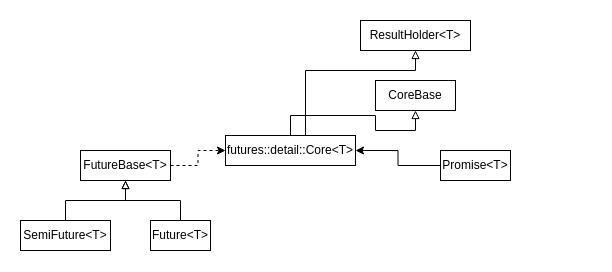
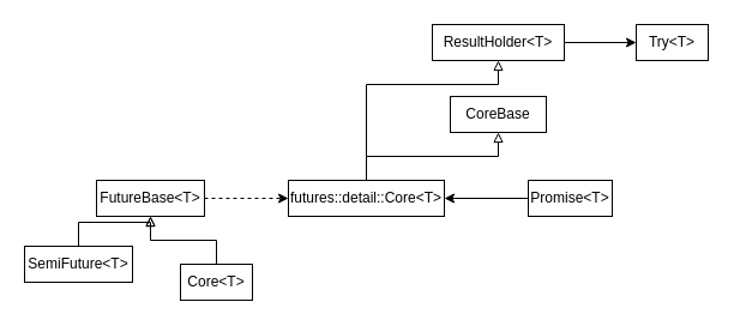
  <mxCell id="0" />
  <mxCell id="1" parent="0" />
  <mxCell id="2" value="" style="edgeStyle=orthogonalEdgeStyle;rounded=0;orthogonalLoop=1;jettySize=auto;html=1;align=center;verticalAlign=middle;endArrow=block;endFill=0;" parent="1" source="3" target="5" edge="1"><mxGeometry relative="1" as="geometry" /></mxCell>
- <mxCell id="3" value="Future&amp;lt;T&amp;gt;" style="text;whiteSpace=wrap;html=1;align=center;verticalAlign=middle;strokeColor=#000000;" parent="1" vertex="1"><mxGeometry x="150" y="220" width="60" height="30" as="geometry" /></mxCell>
+ <mxCell id="3" value="Core&amp;lt;T&amp;gt;" style="text;whiteSpace=wrap;html=1;align=center;verticalAlign=middle;strokeColor=#000000;" parent="1" vertex="1"><mxGeometry x="150" y="220" width="60" height="30" as="geometry" /></mxCell>
  <mxCell id="4" value="" style="edgeStyle=orthogonalEdgeStyle;rounded=0;orthogonalLoop=1;jettySize=auto;html=1;strokeColor=#000000;align=center;verticalAlign=middle;dashed=1;" parent="1" source="5" target="8" edge="1"><mxGeometry relative="1" as="geometry" /></mxCell>
  <mxCell id="5" value="FutureBase&amp;lt;T&amp;gt;" style="text;whiteSpace=wrap;html=1;align=center;verticalAlign=middle;strokeColor=#000000;" parent="1" vertex="1"><mxGeometry x="80" y="150" width="90" height="30" as="geometry" /></mxCell>
  <mxCell id="6" value="" style="edgeStyle=orthogonalEdgeStyle;rounded=0;orthogonalLoop=1;jettySize=auto;html=1;endArrow=block;endFill=0;strokeColor=#000000;align=center;verticalAlign=middle;" parent="1" source="8" target="10" edge="1"><mxGeometry relative="1" as="geometry"><Array as="points"><mxPoint x="305" y="70" /><mxPoint x="415" y="70" /></Array></mxGeometry></mxCell>
  <mxCell id="7" style="edgeStyle=orthogonalEdgeStyle;rounded=0;orthogonalLoop=1;jettySize=auto;html=1;entryX=0.5;entryY=1;entryDx=0;entryDy=0;endArrow=block;endFill=0;strokeColor=#000000;align=center;verticalAlign=middle;exitX=0.5;exitY=0;exitDx=0;exitDy=0;" parent="1" source="8" target="11" edge="1"><mxGeometry relative="1" as="geometry" /></mxCell>
- <mxCell id="8" value="futures::detail::Core&amp;lt;T&amp;gt;" style="text;whiteSpace=wrap;html=1;strokeColor=#000000;align=center;verticalAlign=middle;" parent="1" vertex="1"><mxGeometry x="225" y="135" width="130" height="30" as="geometry" /></mxCell>
+ <mxCell id="8" value="futures::detail::Core&amp;lt;T&amp;gt;" style="text;whiteSpace=wrap;html=1;strokeColor=#000000;align=center;verticalAlign=middle;" parent="1" vertex="1"><mxGeometry x="240" y="150" width="130" height="30" as="geometry" /></mxCell>
+ <mxCell id="9" value="" style="edgeStyle=orthogonalEdgeStyle;rounded=0;orthogonalLoop=1;jettySize=auto;html=1;endArrow=classic;endFill=1;strokeColor=#000000;align=center;verticalAlign=middle;" parent="1" source="10" target="12" edge="1"><mxGeometry relative="1" as="geometry" /></mxCell>
  <mxCell id="10" value="ResultHolder&amp;lt;T&amp;gt;" style="text;whiteSpace=wrap;html=1;strokeColor=#000000;align=center;verticalAlign=middle;" parent="1" vertex="1"><mxGeometry x="360" y="20" width="110" height="30" as="geometry" /></mxCell>
  <mxCell id="11" value="CoreBase" style="text;whiteSpace=wrap;html=1;strokeColor=#000000;align=center;verticalAlign=middle;" parent="1" vertex="1"><mxGeometry x="375" y="80" width="80" height="30" as="geometry" /></mxCell>
+ <mxCell id="12" value="Try&amp;lt;T&amp;gt;" style="text;whiteSpace=wrap;html=1;align=center;verticalAlign=middle;strokeColor=#000000;" parent="1" vertex="1"><mxGeometry x="530" y="20" width="60" height="30" as="geometry" /></mxCell>
  <mxCell id="13" value="" style="edgeStyle=orthogonalEdgeStyle;rounded=0;orthogonalLoop=1;jettySize=auto;html=1;endArrow=classic;endFill=1;strokeColor=#000000;align=center;verticalAlign=middle;" parent="1" source="14" target="8" edge="1"><mxGeometry relative="1" as="geometry" /></mxCell>
  <mxCell id="14" value="Promise&amp;lt;T&amp;gt;" style="text;whiteSpace=wrap;html=1;strokeColor=#000000;align=center;verticalAlign=middle;" parent="1" vertex="1"><mxGeometry x="440" y="150" width="70" height="30" as="geometry" /></mxCell>
  <mxCell id="15" style="edgeStyle=orthogonalEdgeStyle;rounded=0;orthogonalLoop=1;jettySize=auto;html=1;entryX=0.5;entryY=1;entryDx=0;entryDy=0;endArrow=block;endFill=0;" edge="1" parent="1" source="16" target="5"><mxGeometry relative="1" as="geometry" /></mxCell>
- <mxCell id="16" value="SemiFuture&amp;lt;T&amp;gt;" style="text;whiteSpace=wrap;html=1;strokeColor=#000000;align=center;verticalAlign=middle;" vertex="1" parent="1"><mxGeometry x="20" y="220" width="90" height="30" as="geometry" /></mxCell>
+ <mxCell id="16" value="SemiFuture&amp;lt;T&amp;gt;" style="text;whiteSpace=wrap;html=1;strokeColor=#000000;align=center;verticalAlign=middle;" vertex="1" parent="1"><mxGeometry x="20" y="205" width="90" height="30" as="geometry" /></mxCell>
